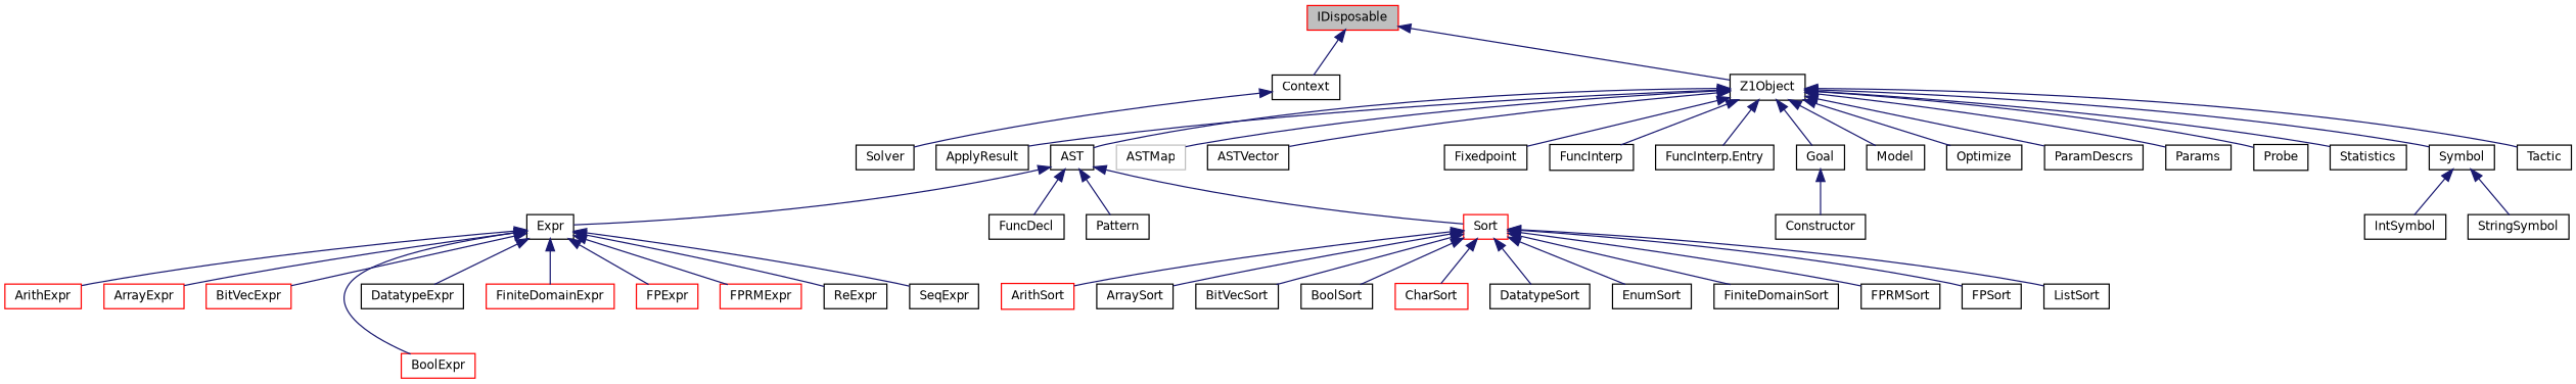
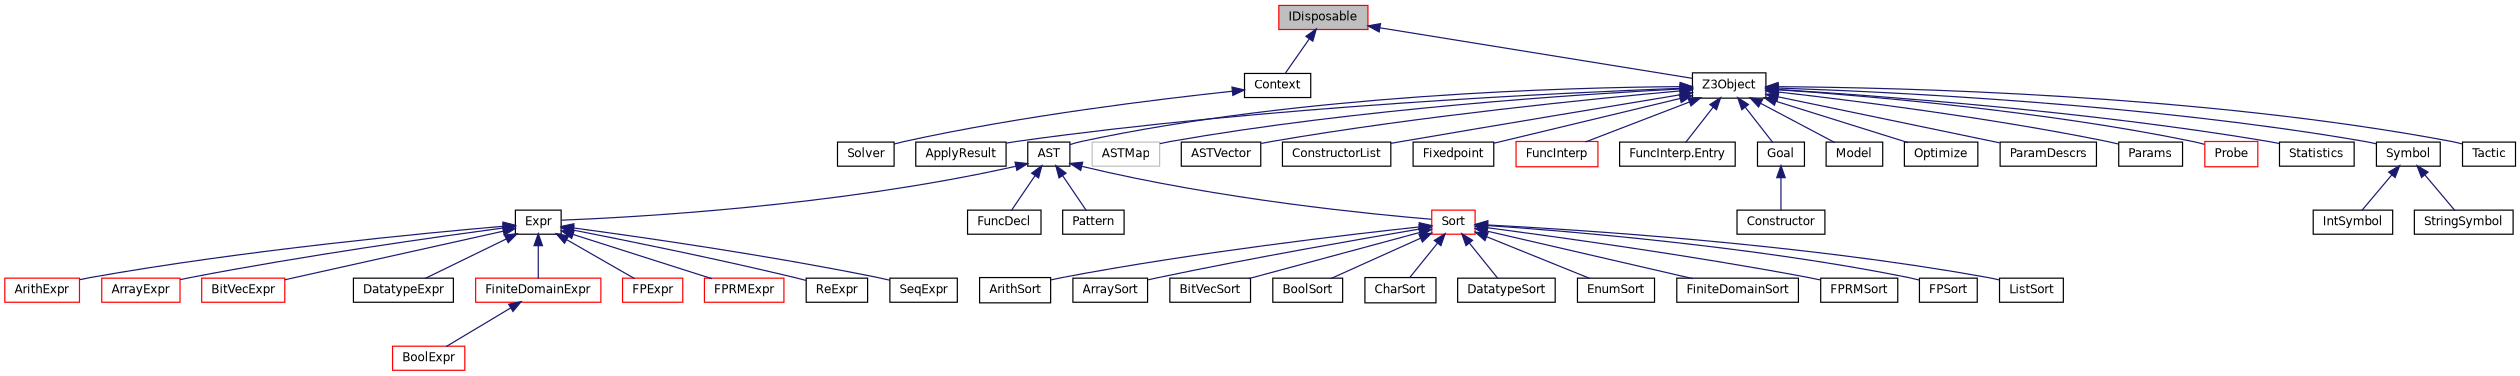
  digraph {
    rankdir=TB
    node [color=black fillcolor=white fontname=Helvetica fontsize=10 shape=record style=filled]
    edge [color=midnightblue dir=back fontname=Helvetica fontsize=10 labelfontname=Helvetica labelfontsize=10 style=solid]
    n1 [color=red fillcolor=grey75 fontcolor=black height=0.2 label=IDisposable width=0.4]
    n2 [height=0.2 label=Context width=0.4]
-   n3 [height=0.2 label=Z1Object width=0.4]
+   n3 [height=0.2 label=Z3Object width=0.4]
    n4 [height=0.2 label=Solver width=0.4]
    n5 [height=0.2 label=ApplyResult width=0.4]
    n6 [height=0.2 label=AST width=0.4]
    n7 [color=grey75 height=0.2 label=ASTMap width=0.4]
    n8 [height=0.2 label=ASTVector width=0.4]
+   n9 [height=0.2 label=ConstructorList width=0.4]
    n10 [height=0.2 label=Fixedpoint width=0.4]
-   n11 [height=0.2 label=FuncInterp width=0.4]
+   n11 [color=red height=0.2 label=FuncInterp width=0.4]
    n12 [height=0.2 label="FuncInterp.Entry" width=0.4]
    n13 [height=0.2 label=Goal width=0.4]
    n14 [height=0.2 label=Model width=0.4]
    n15 [height=0.2 label=Optimize width=0.4]
    n16 [height=0.2 label=ParamDescrs width=0.4]
    n17 [height=0.2 label=Params width=0.4]
-   n18 [height=0.2 label=Probe width=0.4]
+   n18 [color=red height=0.2 label=Probe width=0.4]
    n19 [height=0.2 label=Statistics width=0.4]
    n20 [height=0.2 label=Symbol width=0.4]
    n21 [height=0.2 label=Tactic width=0.4]
    n22 [height=0.2 label=Expr width=0.4]
    n23 [height=0.2 label=FuncDecl width=0.4]
    n24 [height=0.2 label=Pattern width=0.4]
    n25 [color=red height=0.2 label=Sort width=0.4]
    n26 [height=0.2 label=Constructor width=0.4]
    n27 [height=0.2 label=IntSymbol width=0.4]
    n28 [height=0.2 label=StringSymbol width=0.4]
    n29 [color=red height=0.2 label=ArithExpr width=0.4]
    n30 [color=red height=0.2 label=ArrayExpr width=0.4]
    n31 [color=red height=0.2 label=BitVecExpr width=0.4]
    n32 [color=red height=0.2 label=BoolExpr width=0.4]
    n33 [height=0.2 label=DatatypeExpr width=0.4]
    n34 [color=red height=0.2 label=FiniteDomainExpr width=0.4]
    n35 [color=red height=0.2 label=FPExpr width=0.4]
    n36 [color=red height=0.2 label=FPRMExpr width=0.4]
    n37 [height=0.2 label=ReExpr width=0.4]
    n38 [height=0.2 label=SeqExpr width=0.4]
-   n39 [color=red height=0.2 label=ArithSort width=0.4]
+   n39 [height=0.2 label=ArithSort width=0.4]
    n40 [height=0.2 label=ArraySort width=0.4]
    n41 [height=0.2 label=BitVecSort width=0.4]
    n42 [height=0.2 label=BoolSort width=0.4]
-   n43 [color=red height=0.2 label=CharSort width=0.4]
+   n43 [height=0.2 label=CharSort width=0.4]
    n44 [height=0.2 label=DatatypeSort width=0.4]
    n45 [height=0.2 label=EnumSort width=0.4]
    n46 [height=0.2 label=FiniteDomainSort width=0.4]
    n47 [height=0.2 label=FPRMSort width=0.4]
    n48 [height=0.2 label=FPSort width=0.4]
    n49 [height=0.2 label=ListSort width=0.4]
    n1 -> n2
    n1 -> n3
    n2 -> n4
    n3 -> n5
    n3 -> n6
    n3 -> n7
    n3 -> n8
+   n3 -> n9
    n3 -> n10
    n3 -> n11
    n3 -> n12
    n3 -> n13
    n3 -> n14
    n3 -> n15
    n3 -> n16
    n3 -> n17
    n3 -> n18
    n3 -> n19
    n3 -> n20
    n3 -> n21
    n6 -> n22
    n6 -> n23
    n6 -> n24
    n6 -> n25
    n13 -> n26
    n20 -> n27
    n20 -> n28
    n22 -> n29
    n22 -> n30
    n22 -> n31
-   n22 -> n32
+   n34 -> n32
    n22 -> n33
    n22 -> n34
    n22 -> n35
    n22 -> n36
    n22 -> n37
    n22 -> n38
    n25 -> n39
    n25 -> n40
    n25 -> n41
    n25 -> n42
    n25 -> n43
    n25 -> n44
    n25 -> n45
    n25 -> n46
    n25 -> n47
    n25 -> n48
    n25 -> n49
  }
